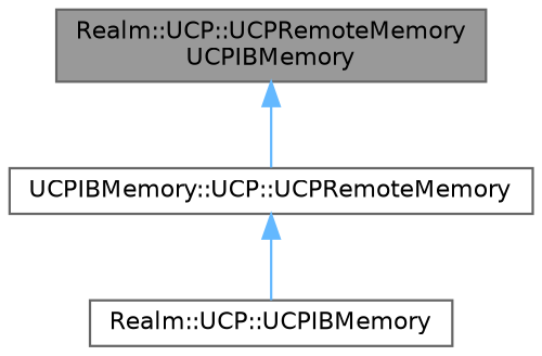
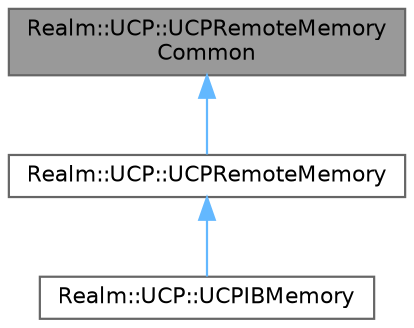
  digraph {
    node [color=gray40 fillcolor=white fontname=Helvetica fontsize=10 shape=box style=filled]
    edge [color=steelblue1 dir=back fontname=Helvetica fontsize=10 labelfontname=Helvetica labelfontsize=10 style=solid]
-   n1 [fillcolor=grey60 fontcolor=black height=0.2 label="Realm::UCP::UCPRemoteMemory\lUCPIBMemory" width=0.4]
-   n2 [height=0.2 label="UCPIBMemory::UCP::UCPRemoteMemory" width=0.4]
+   n1 [fillcolor=grey60 fontcolor=black height=0.2 label="Realm::UCP::UCPRemoteMemory\lCommon" width=0.4]
+   n2 [height=0.2 label="Realm::UCP::UCPRemoteMemory" width=0.4]
    n3 [height=0.2 label="Realm::UCP::UCPIBMemory" width=0.4]
    n1 -> n2
    n2 -> n3
  }
